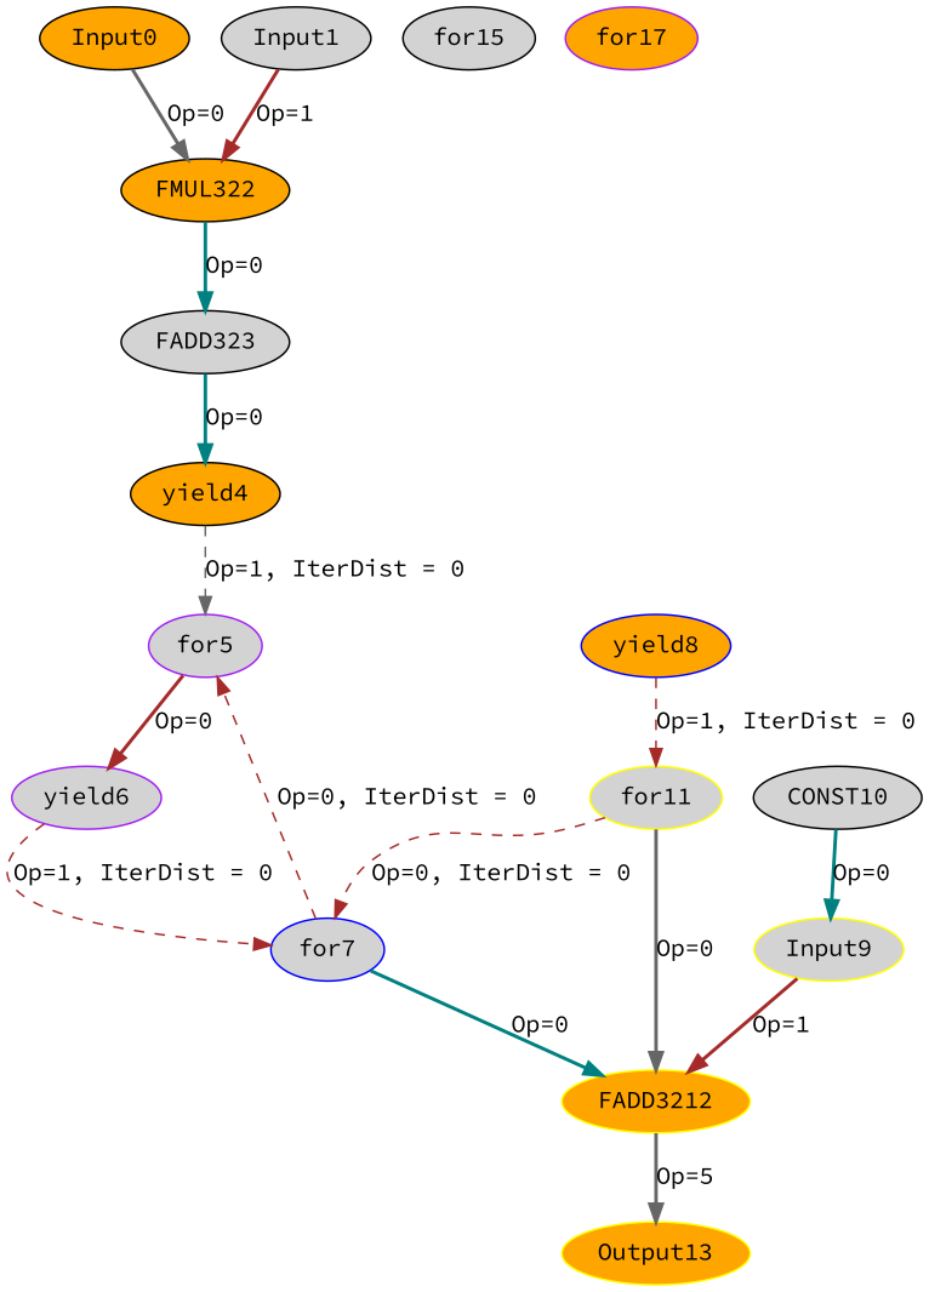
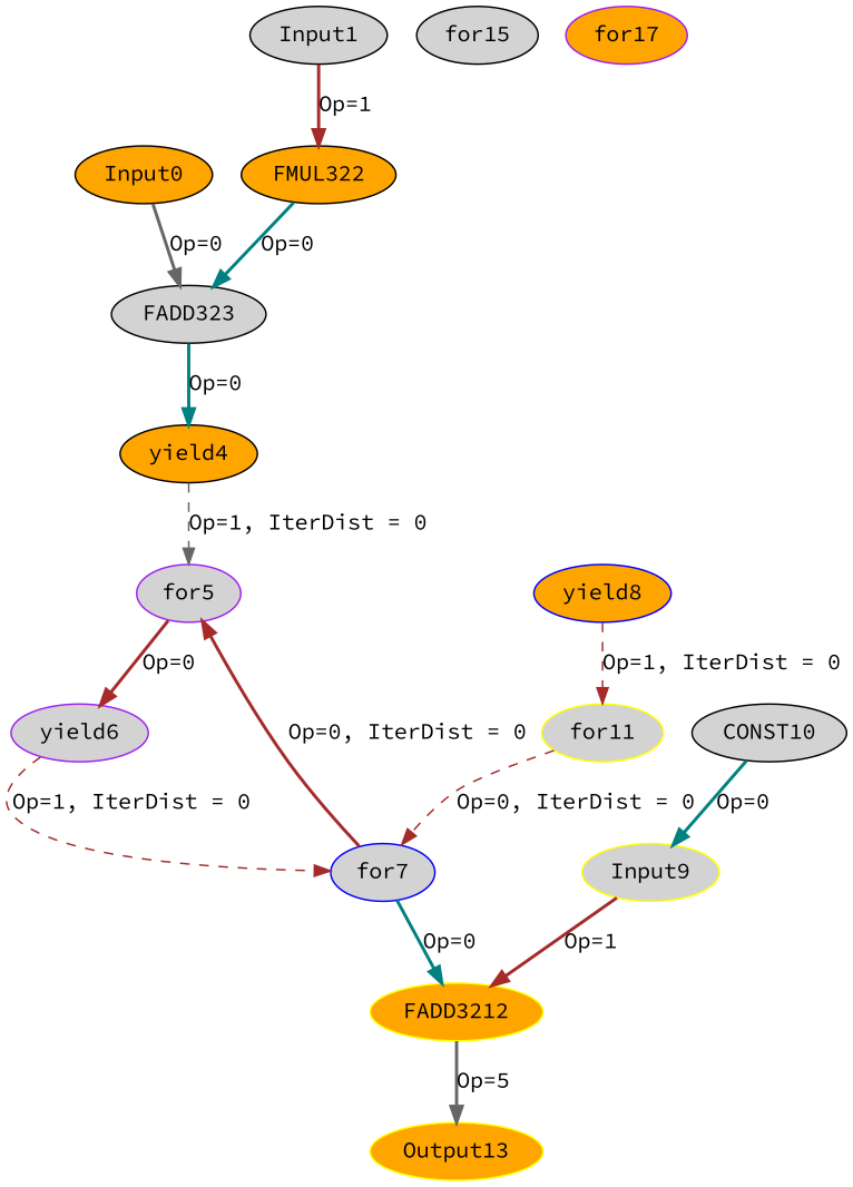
  digraph {
    fontname="Source Code Pro"
    node [color=black fillcolor=lightgrey fontname="Source Code Pro" opcode=for style=filled]
    edge [color=brown fontname="Source Code Pro" operand=0 style=bold]
    Input0 [fillcolor=orange offset="0,0" opcode=Input pattern="4,7,232,7,488,3,-5652,58,-5628,2" ref_name=conv2d_kernel_0_1]
    FMUL322 [fillcolor=orange opcode=FMUL32]
    FADD323 [opcode=FADD32]
    Input1 [offset="0,0" opcode=Input pattern="4,7,4,7,4,3,-584,58,-584,2" ref_name=conv2d_kernel_0_2]
    yield4 [fillcolor=orange opcode=yield]
    for5 [color=purple]
    yield6 [color=purple opcode=yield]
    for7 [color=blue]
    FADD3212 [color=yellow fillcolor=orange opcode=FADD32]
    yield8 [color=blue fillcolor=orange opcode=yield]
    for11 [color=yellow]
    Input9 [color=yellow offset="0,0" opcode=Input pattern="0,7,0,7,0,3,4,58,4,2" ref_name=conv2d_kernel_0_0]
    Output13 [color=yellow fillcolor=orange offset="0,0" opcode=Output pattern="0,7,0,7,0,3,4,58,4,2" ref_name=conv2d_kernel_0_3]
    CONST10 [opcode=CONST value="0x00000000"]
    for15
    for17 [color=purple fillcolor=orange]
-   Input0 -> FMUL322 [color=gray40 label="Op=0"]
+   Input0 -> FADD323 [color=gray40 label="Op=0"]
    FMUL322 -> FADD323 [color=teal label="Op=0"]
    FADD323 -> yield4 [color=teal label="Op=0"]
    Input1 -> FMUL322 [label="Op=1" operand=1]
    yield4 -> for5 [color=gray40 iterdist=0 label="Op=1, IterDist = 0" operand=1 style=dashed]
    for5 -> yield6 [label="Op=0"]
    yield6 -> for7 [iterdist=0 label="Op=1, IterDist = 0" operand=1 style=dashed]
-   for7 -> for5 [iterdist=0 label="Op=0, IterDist = 0" style=dashed]
+   for7 -> for5 [iterdist=0 label="Op=0, IterDist = 0"]
    for7 -> FADD3212 [color=teal label="Op=0"]
    FADD3212 -> Output13 [color=gray40 label="Op=5"]
    yield8 -> for11 [iterdist=0 label="Op=1, IterDist = 0" operand=1 style=dashed]
    for11 -> for7 [iterdist=0 label="Op=0, IterDist = 0" style=dashed]
-   for11 -> FADD3212 [color=gray40 label="Op=0"]
    Input9 -> FADD3212 [label="Op=1" operand=1]
    CONST10 -> Input9 [color=teal label="Op=0"]
  }
